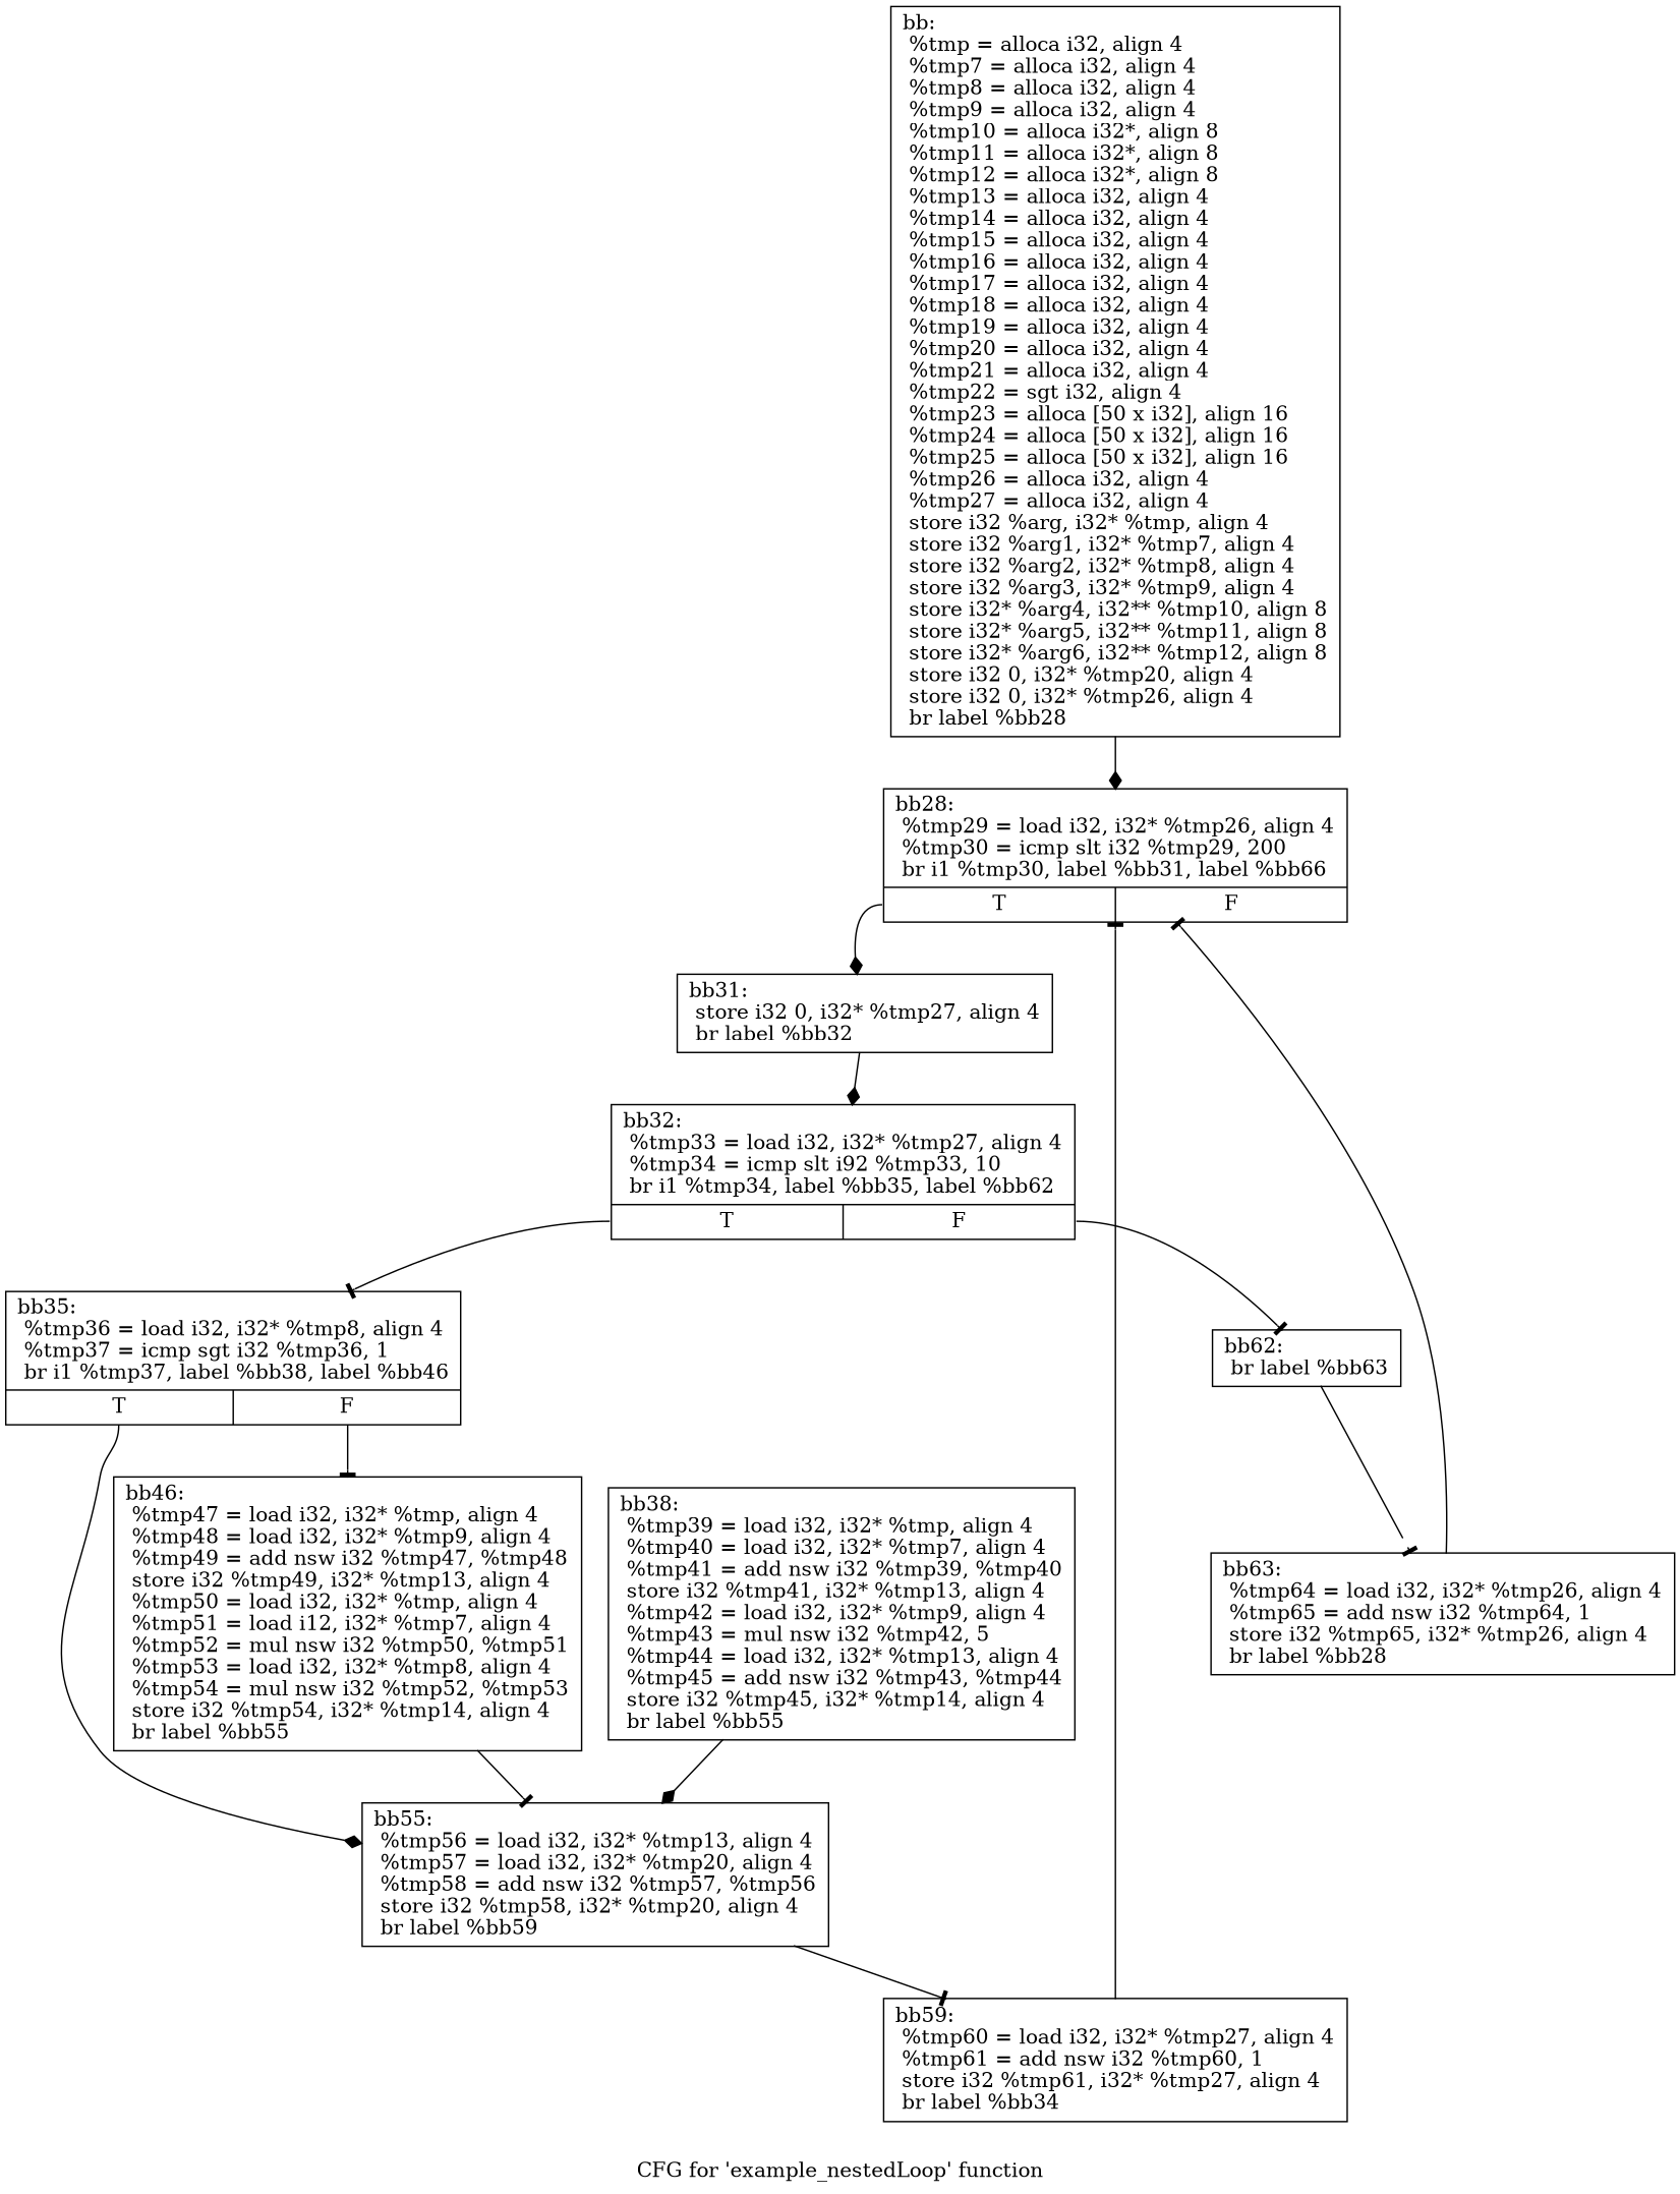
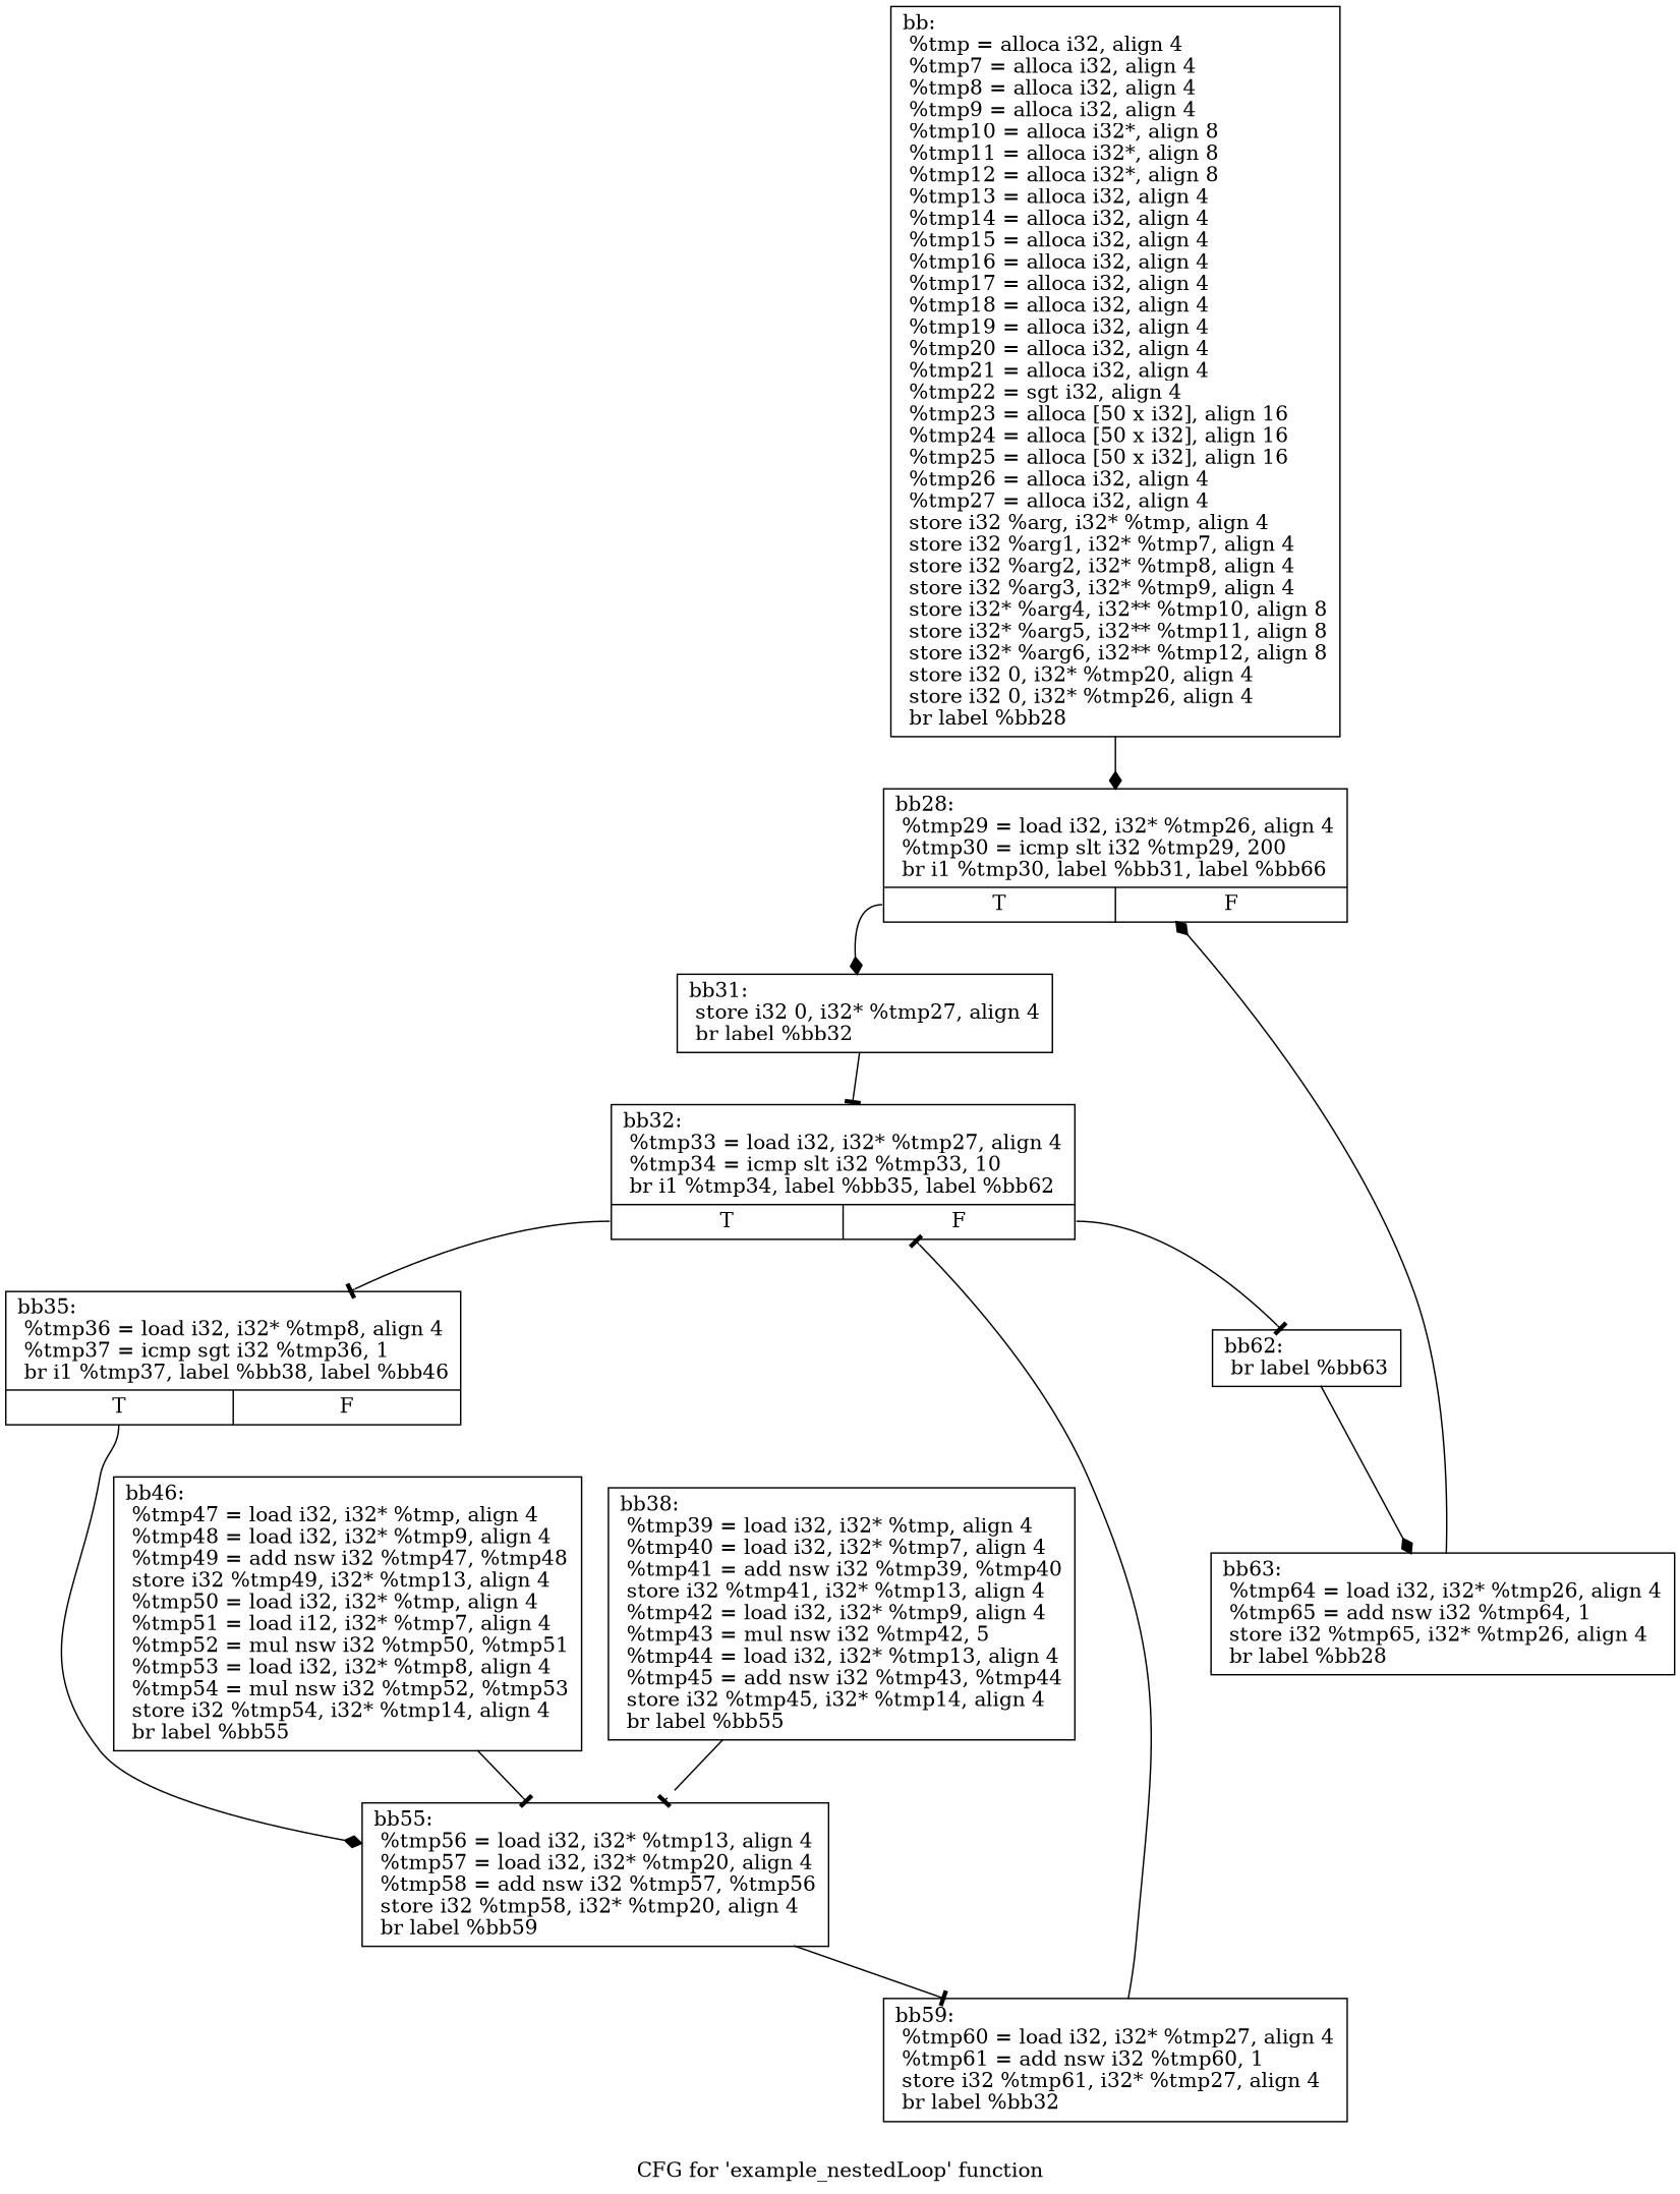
  digraph {
    label="CFG for 'example_nestedLoop' function"
    node [shape=record]
    edge [arrowhead=tee]
    n1 [label="{bb:\l  %tmp = alloca i32, align 4\l  %tmp7 = alloca i32, align 4\l  %tmp8 = alloca i32, align 4\l  %tmp9 = alloca i32, align 4\l  %tmp10 = alloca i32*, align 8\l  %tmp11 = alloca i32*, align 8\l  %tmp12 = alloca i32*, align 8\l  %tmp13 = alloca i32, align 4\l  %tmp14 = alloca i32, align 4\l  %tmp15 = alloca i32, align 4\l  %tmp16 = alloca i32, align 4\l  %tmp17 = alloca i32, align 4\l  %tmp18 = alloca i32, align 4\l  %tmp19 = alloca i32, align 4\l  %tmp20 = alloca i32, align 4\l  %tmp21 = alloca i32, align 4\l  %tmp22 = sgt i32, align 4\l  %tmp23 = alloca [50 x i32], align 16\l  %tmp24 = alloca [50 x i32], align 16\l  %tmp25 = alloca [50 x i32], align 16\l  %tmp26 = alloca i32, align 4\l  %tmp27 = alloca i32, align 4\l  store i32 %arg, i32* %tmp, align 4\l  store i32 %arg1, i32* %tmp7, align 4\l  store i32 %arg2, i32* %tmp8, align 4\l  store i32 %arg3, i32* %tmp9, align 4\l  store i32* %arg4, i32** %tmp10, align 8\l  store i32* %arg5, i32** %tmp11, align 8\l  store i32* %arg6, i32** %tmp12, align 8\l  store i32 0, i32* %tmp20, align 4\l  store i32 0, i32* %tmp26, align 4\l  br label %bb28\l}"]
    n2 [label="{bb28:                                             \l  %tmp29 = load i32, i32* %tmp26, align 4\l  %tmp30 = icmp slt i32 %tmp29, 200\l  br i1 %tmp30, label %bb31, label %bb66\l|{<s0>T|<s1>F}}"]
    n3 [label="{bb31:                                             \l  store i32 0, i32* %tmp27, align 4\l  br label %bb32\l}"]
-   n4 [label="{bb32:                                             \l  %tmp33 = load i32, i32* %tmp27, align 4\l  %tmp34 = icmp slt i92 %tmp33, 10\l  br i1 %tmp34, label %bb35, label %bb62\l|{<s0>T|<s1>F}}"]
+   n4 [label="{bb32:                                             \l  %tmp33 = load i32, i32* %tmp27, align 4\l  %tmp34 = icmp slt i32 %tmp33, 10\l  br i1 %tmp34, label %bb35, label %bb62\l|{<s0>T|<s1>F}}"]
    n5 [label="{bb35:                                             \l  %tmp36 = load i32, i32* %tmp8, align 4\l  %tmp37 = icmp sgt i32 %tmp36, 1\l  br i1 %tmp37, label %bb38, label %bb46\l|{<s0>T|<s1>F}}"]
    n6 [label="{bb62:                                             \l  br label %bb63\l}"]
    n7 [label="{bb46:                                             \l  %tmp47 = load i32, i32* %tmp, align 4\l  %tmp48 = load i32, i32* %tmp9, align 4\l  %tmp49 = add nsw i32 %tmp47, %tmp48\l  store i32 %tmp49, i32* %tmp13, align 4\l  %tmp50 = load i32, i32* %tmp, align 4\l  %tmp51 = load i12, i32* %tmp7, align 4\l  %tmp52 = mul nsw i32 %tmp50, %tmp51\l  %tmp53 = load i32, i32* %tmp8, align 4\l  %tmp54 = mul nsw i32 %tmp52, %tmp53\l  store i32 %tmp54, i32* %tmp14, align 4\l  br label %bb55\l}"]
    n8 [label="{bb55:                                             \l  %tmp56 = load i32, i32* %tmp13, align 4\l  %tmp57 = load i32, i32* %tmp20, align 4\l  %tmp58 = add nsw i32 %tmp57, %tmp56\l  store i32 %tmp58, i32* %tmp20, align 4\l  br label %bb59\l}"]
    n9 [label="{bb63:                                             \l  %tmp64 = load i32, i32* %tmp26, align 4\l  %tmp65 = add nsw i32 %tmp64, 1\l  store i32 %tmp65, i32* %tmp26, align 4\l  br label %bb28\l}"]
    n10 [label="{bb38:                                             \l  %tmp39 = load i32, i32* %tmp, align 4\l  %tmp40 = load i32, i32* %tmp7, align 4\l  %tmp41 = add nsw i32 %tmp39, %tmp40\l  store i32 %tmp41, i32* %tmp13, align 4\l  %tmp42 = load i32, i32* %tmp9, align 4\l  %tmp43 = mul nsw i32 %tmp42, 5\l  %tmp44 = load i32, i32* %tmp13, align 4\l  %tmp45 = add nsw i32 %tmp43, %tmp44\l  store i32 %tmp45, i32* %tmp14, align 4\l  br label %bb55\l}"]
-   n11 [label="{bb59:                                             \l  %tmp60 = load i32, i32* %tmp27, align 4\l  %tmp61 = add nsw i32 %tmp60, 1\l  store i32 %tmp61, i32* %tmp27, align 4\l  br label %bb34\l}"]
+   n11 [label="{bb59:                                             \l  %tmp60 = load i32, i32* %tmp27, align 4\l  %tmp61 = add nsw i32 %tmp60, 1\l  store i32 %tmp61, i32* %tmp27, align 4\l  br label %bb32\l}"]
    n1 -> n2 [arrowhead=diamond]
    n2 -> n3 [arrowhead=diamond tailport=s0]
-   n3 -> n4 [arrowhead=diamond]
+   n3 -> n4
    n4 -> n5 [tailport=s0]
    n4 -> n6 [tailport=s1]
-   n5 -> n7 [tailport=s1]
    n5 -> n8 [arrowhead=diamond tailport=s0]
-   n6 -> n9
+   n6 -> n9 [arrowhead=diamond]
    n7 -> n8
    n8 -> n11
-   n9 -> n2
-   n10 -> n8 [arrowhead=diamond]
-   n11 -> n2
+   n9 -> n2 [arrowhead=diamond]
+   n10 -> n8
+   n11 -> n4
  }
